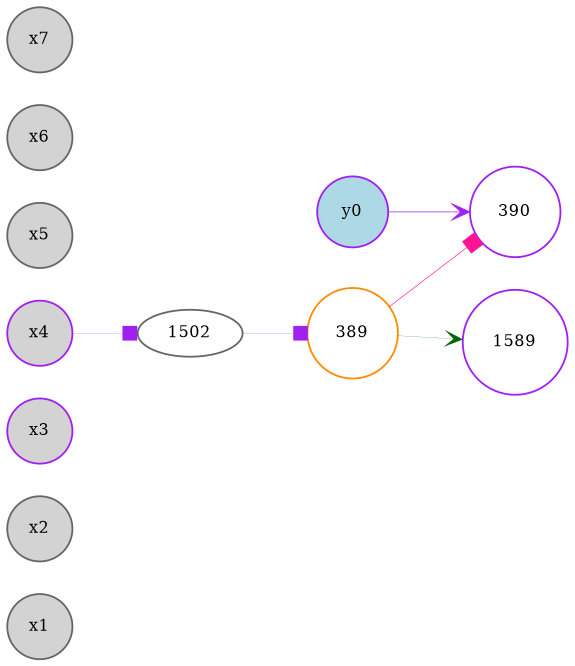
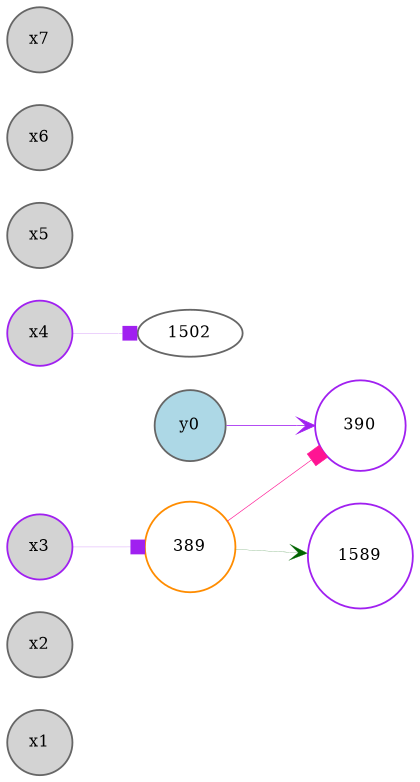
  digraph {
    rankdir=LR
    node [color=gray40 fillcolor=lightgray fontsize=9 shape=circle style=filled]
    edge [arrowhead=box color=purple style=solid]
    x1 [height=0.5 shape=ellipse width=0.5]
    x2 [height=0.5 width=0.5]
    x3 [color=purple height=0.5 width=0.5]
    x4 [color=purple height=0.5 shape=ellipse width=0.5]
    1502 [fillcolor=white height=0.1 shape=ellipse width=0.1]
    389 [color=darkorange fillcolor=white height=0.1 width=0.1]
    x5 [height=0.5 width=0.5]
    x6 [height=0.5 width=0.5]
    x7 [height=0.5 shape=ellipse width=0.5]
-   y0 [color=purple fillcolor=lightblue height=0.1 width=0.1]
+   y0 [fillcolor=lightblue height=0.1 width=0.1]
    390 [color=purple fillcolor=white height=0.1 width=0.1]
    1589 [color=purple fillcolor=white height=0.1 width=0.1]
    x4 -> 1502 [penwidth=0.1178219611932888]
-   1502 -> 389 [penwidth=0.10519284503290333]
+   x3 -> 389 [penwidth=0.10519284503290333]
    389 -> 390 [color=deeppink penwidth=0.35380254414031054]
    389 -> 1589 [arrowhead=vee color=darkgreen penwidth=0.10276741981653793]
    y0 -> 390 [arrowhead=vee penwidth=0.43753221918267304]
  }
